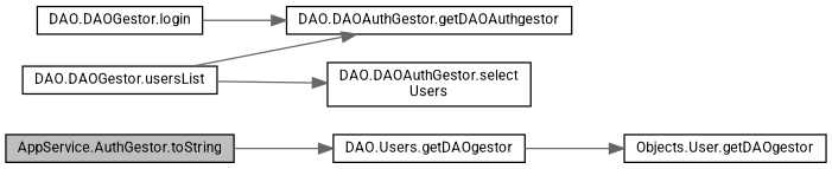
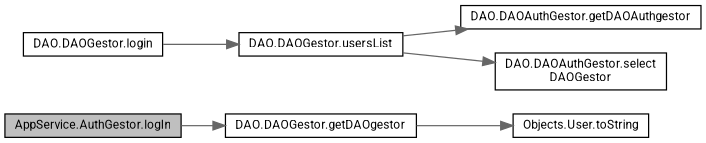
  digraph {
    fontname=Roboto
    rankdir=LR
    node [color=black fillcolor=white fontname=Roboto fontsize=10 shape=record style=filled]
    edge [color=gray40 fontname=Roboto fontsize=10 labelfontname=Helvetica labelfontsize=10 style=solid]
-   n1 [fillcolor=grey75 fontcolor=black height=0.2 label="AppService.AuthGestor.toString" width=0.4]
-   n2 [height=0.2 label="DAO.Users.getDAOgestor" width=0.4]
-   n3 [height=0.2 label="Objects.User.getDAOgestor" width=0.4]
+   n1 [fillcolor=grey75 fontcolor=black height=0.2 label="AppService.AuthGestor.logIn" width=0.4]
+   n2 [height=0.2 label="DAO.DAOGestor.getDAOgestor" width=0.4]
+   n3 [height=0.2 label="Objects.User.toString" width=0.4]
    n4 [height=0.2 label="DAO.DAOGestor.login" width=0.4]
    n5 [height=0.2 label="DAO.DAOGestor.usersList" width=0.4]
    n6 [height=0.2 label="DAO.DAOAuthGestor.getDAOAuthgestor" width=0.4]
-   n7 [height=0.2 label="DAO.DAOAuthGestor.select\lUsers" width=0.4]
+   n7 [height=0.2 label="DAO.DAOAuthGestor.select\lDAOGestor" width=0.4]
    n1 -> n2
    n2 -> n3
-   n4 -> n6
+   n4 -> n5
    n5 -> n6
    n5 -> n7
  }
